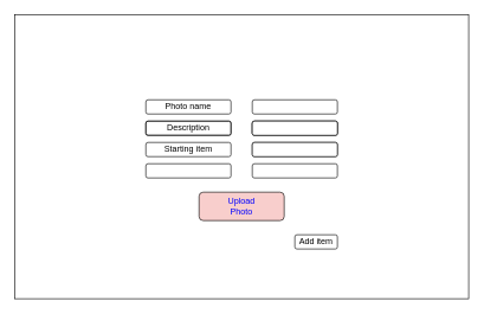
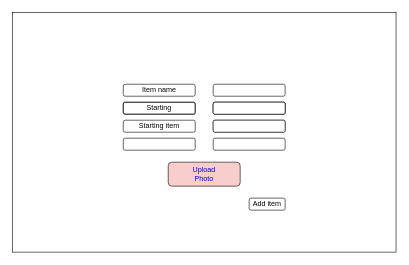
  <mxCell id="0" />
  <mxCell id="1" parent="0" />
  <mxCell id="2" value="" style="rounded=0;whiteSpace=wrap;html=1;fillColor=none;" vertex="1" parent="1"><mxGeometry x="20" y="20" width="640" height="400" as="geometry" /></mxCell>
  <mxCell id="3" value="" style="rounded=1;whiteSpace=wrap;html=1;" vertex="1" parent="1"><mxGeometry x="355" y="140" width="120" height="20" as="geometry" /></mxCell>
  <mxCell id="4" value="" style="rounded=1;whiteSpace=wrap;html=1;align=left;" vertex="1" parent="1"><mxGeometry x="355" y="170" width="120" height="20" as="geometry" /></mxCell>
  <mxCell id="5" value="" style="rounded=1;whiteSpace=wrap;html=1;align=left;" vertex="1" parent="1"><mxGeometry x="355" y="200" width="120" height="20" as="geometry" /></mxCell>
  <mxCell id="6" value="" style="rounded=1;whiteSpace=wrap;html=1;fillColor=none;" vertex="1" parent="1"><mxGeometry x="205" y="170" width="120" height="20" as="geometry" /></mxCell>
  <mxCell id="7" value="Starting item" style="rounded=1;whiteSpace=wrap;html=1;fillColor=none;" vertex="1" parent="1"><mxGeometry x="205" y="200" width="120" height="20" as="geometry" /></mxCell>
- <mxCell id="8" value="Photo name" style="rounded=1;whiteSpace=wrap;html=1;fillColor=none;" vertex="1" parent="1"><mxGeometry x="205" y="140" width="120" height="20" as="geometry" /></mxCell>
- <mxCell id="9" value="Description" style="rounded=1;whiteSpace=wrap;html=1;fillColor=none;" vertex="1" parent="1"><mxGeometry x="205" y="170" width="120" height="20" as="geometry" /></mxCell>
+ <mxCell id="8" value="Item name" style="rounded=1;whiteSpace=wrap;html=1;fillColor=none;" vertex="1" parent="1"><mxGeometry x="205" y="140" width="120" height="20" as="geometry" /></mxCell>
+ <mxCell id="9" value="Starting" style="rounded=1;whiteSpace=wrap;html=1;fillColor=none;" vertex="1" parent="1"><mxGeometry x="205" y="170" width="120" height="20" as="geometry" /></mxCell>
  <mxCell id="10" value="" style="rounded=1;whiteSpace=wrap;html=1;align=left;" vertex="1" parent="1"><mxGeometry x="355" y="170" width="120" height="20" as="geometry" /></mxCell>
  <mxCell id="11" value="" style="rounded=1;whiteSpace=wrap;html=1;align=left;" vertex="1" parent="1"><mxGeometry x="355" y="200" width="120" height="20" as="geometry" /></mxCell>
  <mxCell id="12" value="" style="rounded=1;whiteSpace=wrap;html=1;align=left;" vertex="1" parent="1"><mxGeometry x="355" y="170" width="120" height="20" as="geometry" /></mxCell>
  <mxCell id="13" value="" style="rounded=1;whiteSpace=wrap;html=1;fillColor=none;" vertex="1" parent="1"><mxGeometry x="205" y="230" width="120" height="20" as="geometry" /></mxCell>
  <mxCell id="14" value="" style="rounded=1;whiteSpace=wrap;html=1;align=left;" vertex="1" parent="1"><mxGeometry x="355" y="230" width="120" height="20" as="geometry" /></mxCell>
  <mxCell id="15" value="Add item" style="rounded=1;whiteSpace=wrap;html=1;fillColor=none;" vertex="1" parent="1"><mxGeometry x="415" y="330" width="60" height="20" as="geometry" /></mxCell>
  <mxCell id="16" value="&lt;div&gt;&lt;font color=&quot;#0000ff&quot;&gt;Upload&lt;/font&gt;&lt;/div&gt;&lt;div&gt;&lt;font color=&quot;#0000ff&quot;&gt;Photo&lt;br&gt;&lt;/font&gt;&lt;/div&gt;" style="rounded=1;whiteSpace=wrap;html=1;fillColor=#f8cecc;" vertex="1" parent="1"><mxGeometry x="280" y="270" width="120" height="40" as="geometry" /></mxCell>
